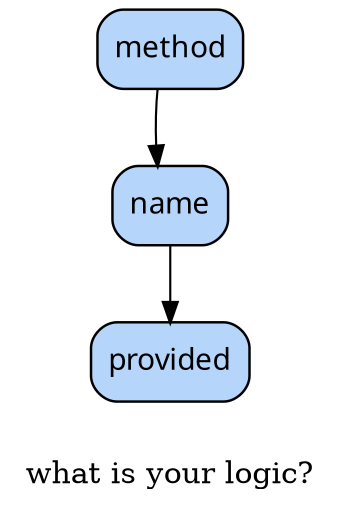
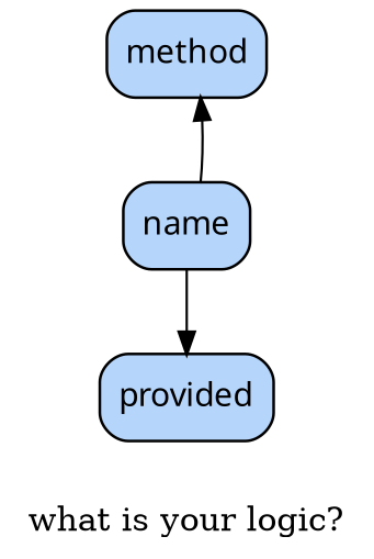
  digraph {
    label="what is your logic?"
    node [fillcolor="#b5d5fb" fontname=Futura penwidth=1.1566 shape=Mrecord style=filled]
    n1 [label=method]
    n2 [label=name]
    n3 [label=provided]
-   n1 -> n2
+   n2 -> n1
    n2 -> n3
  }
